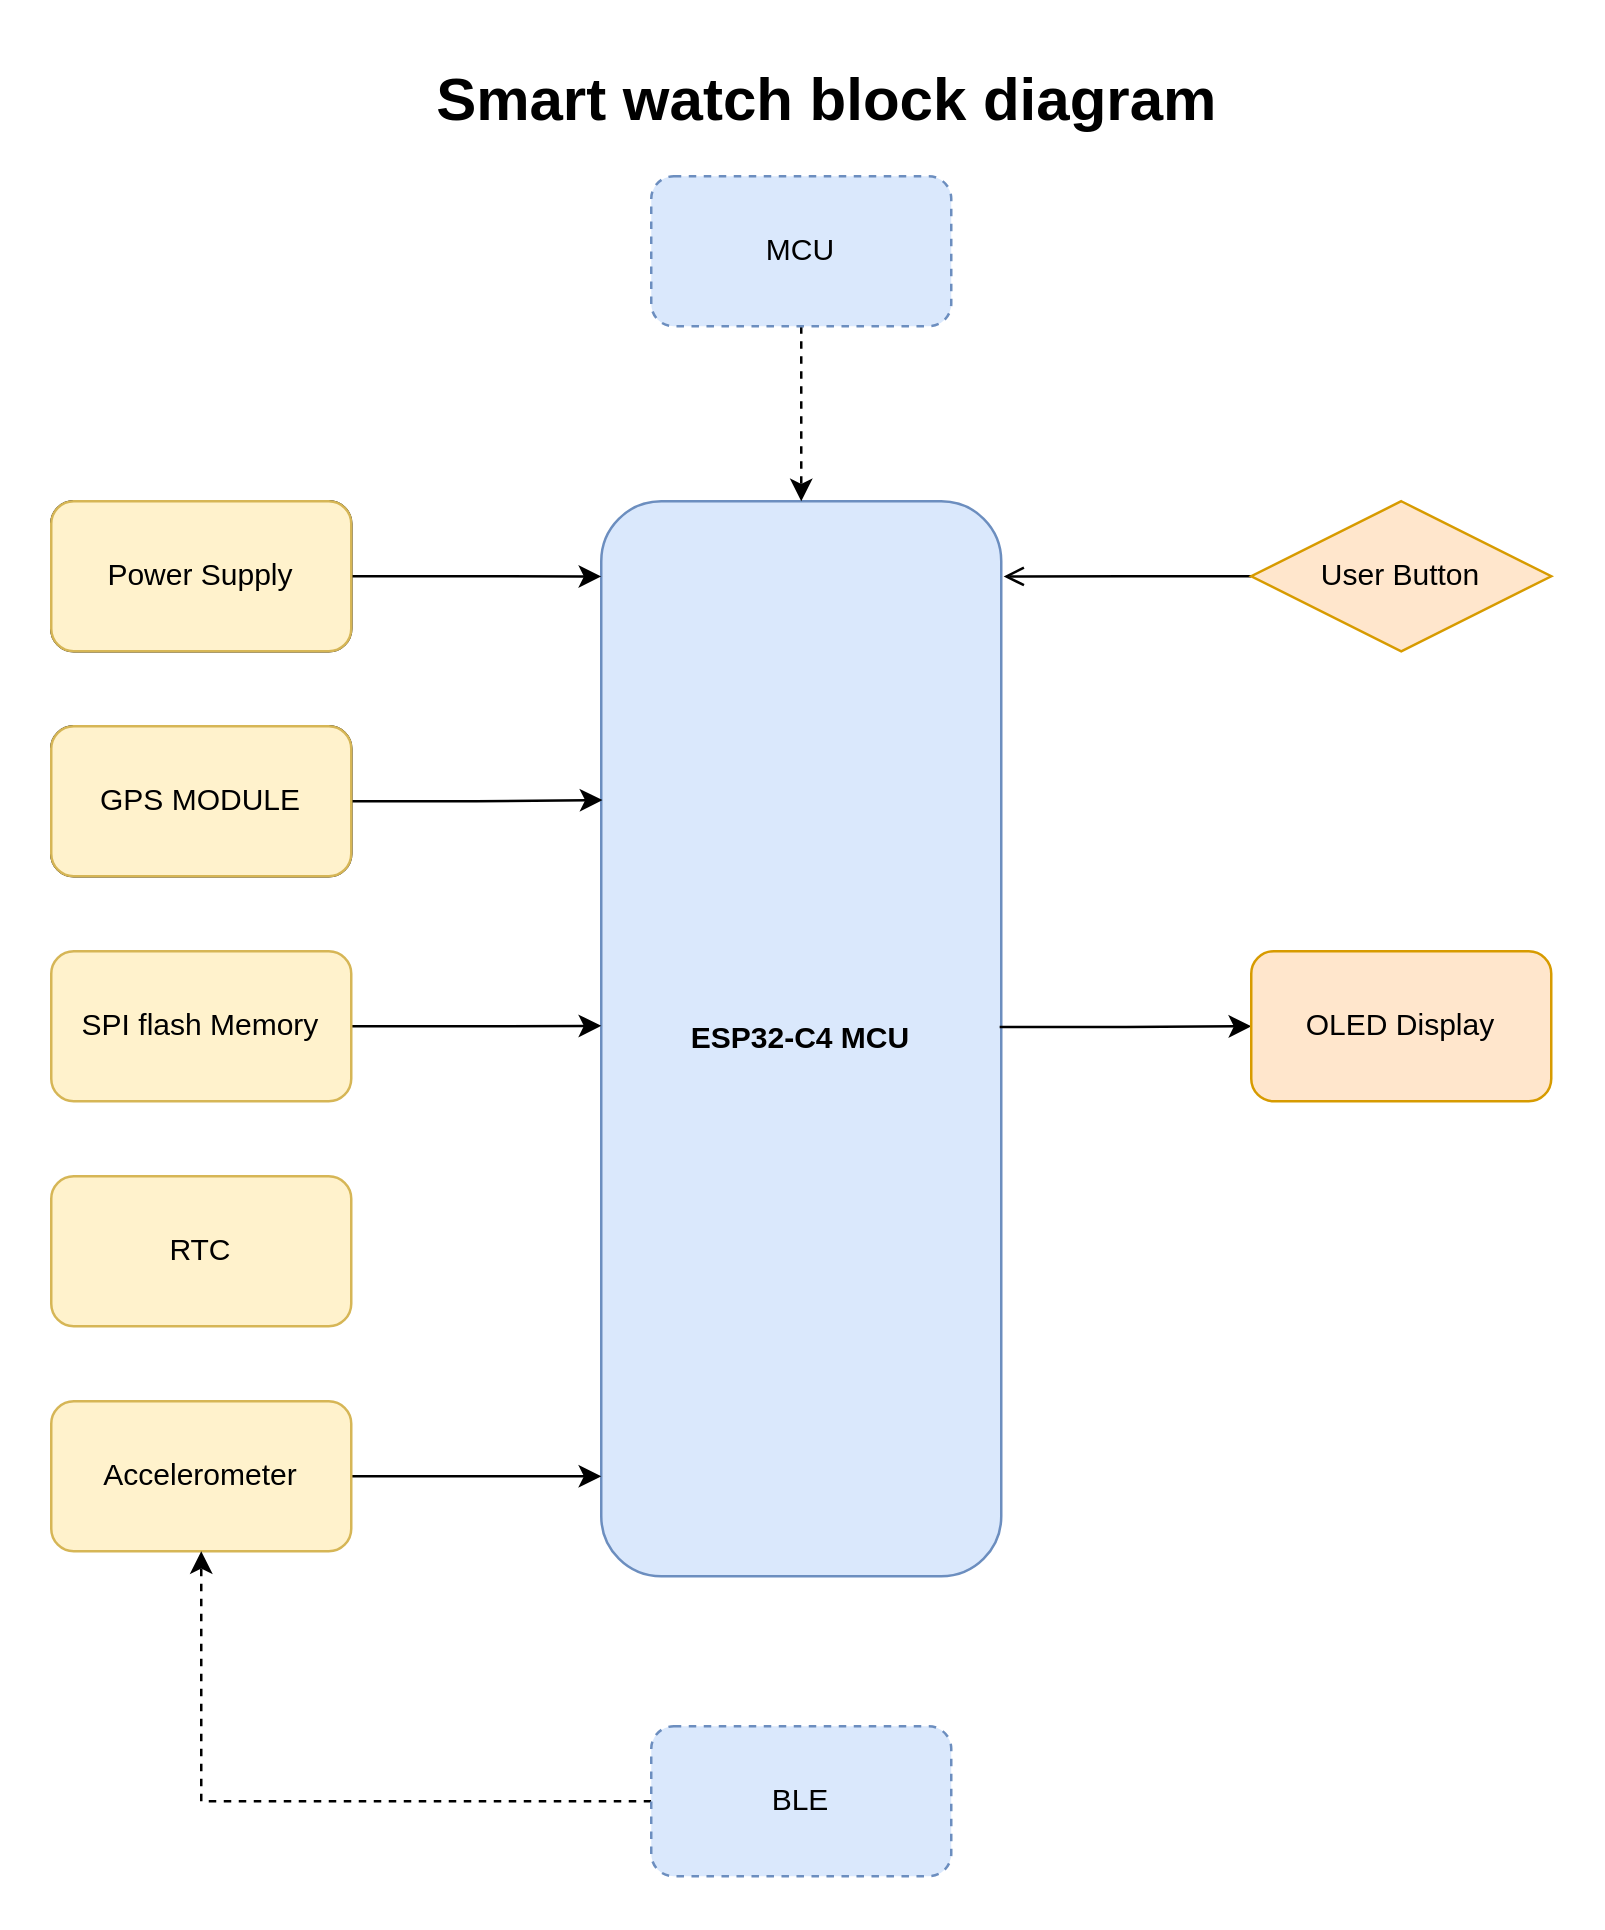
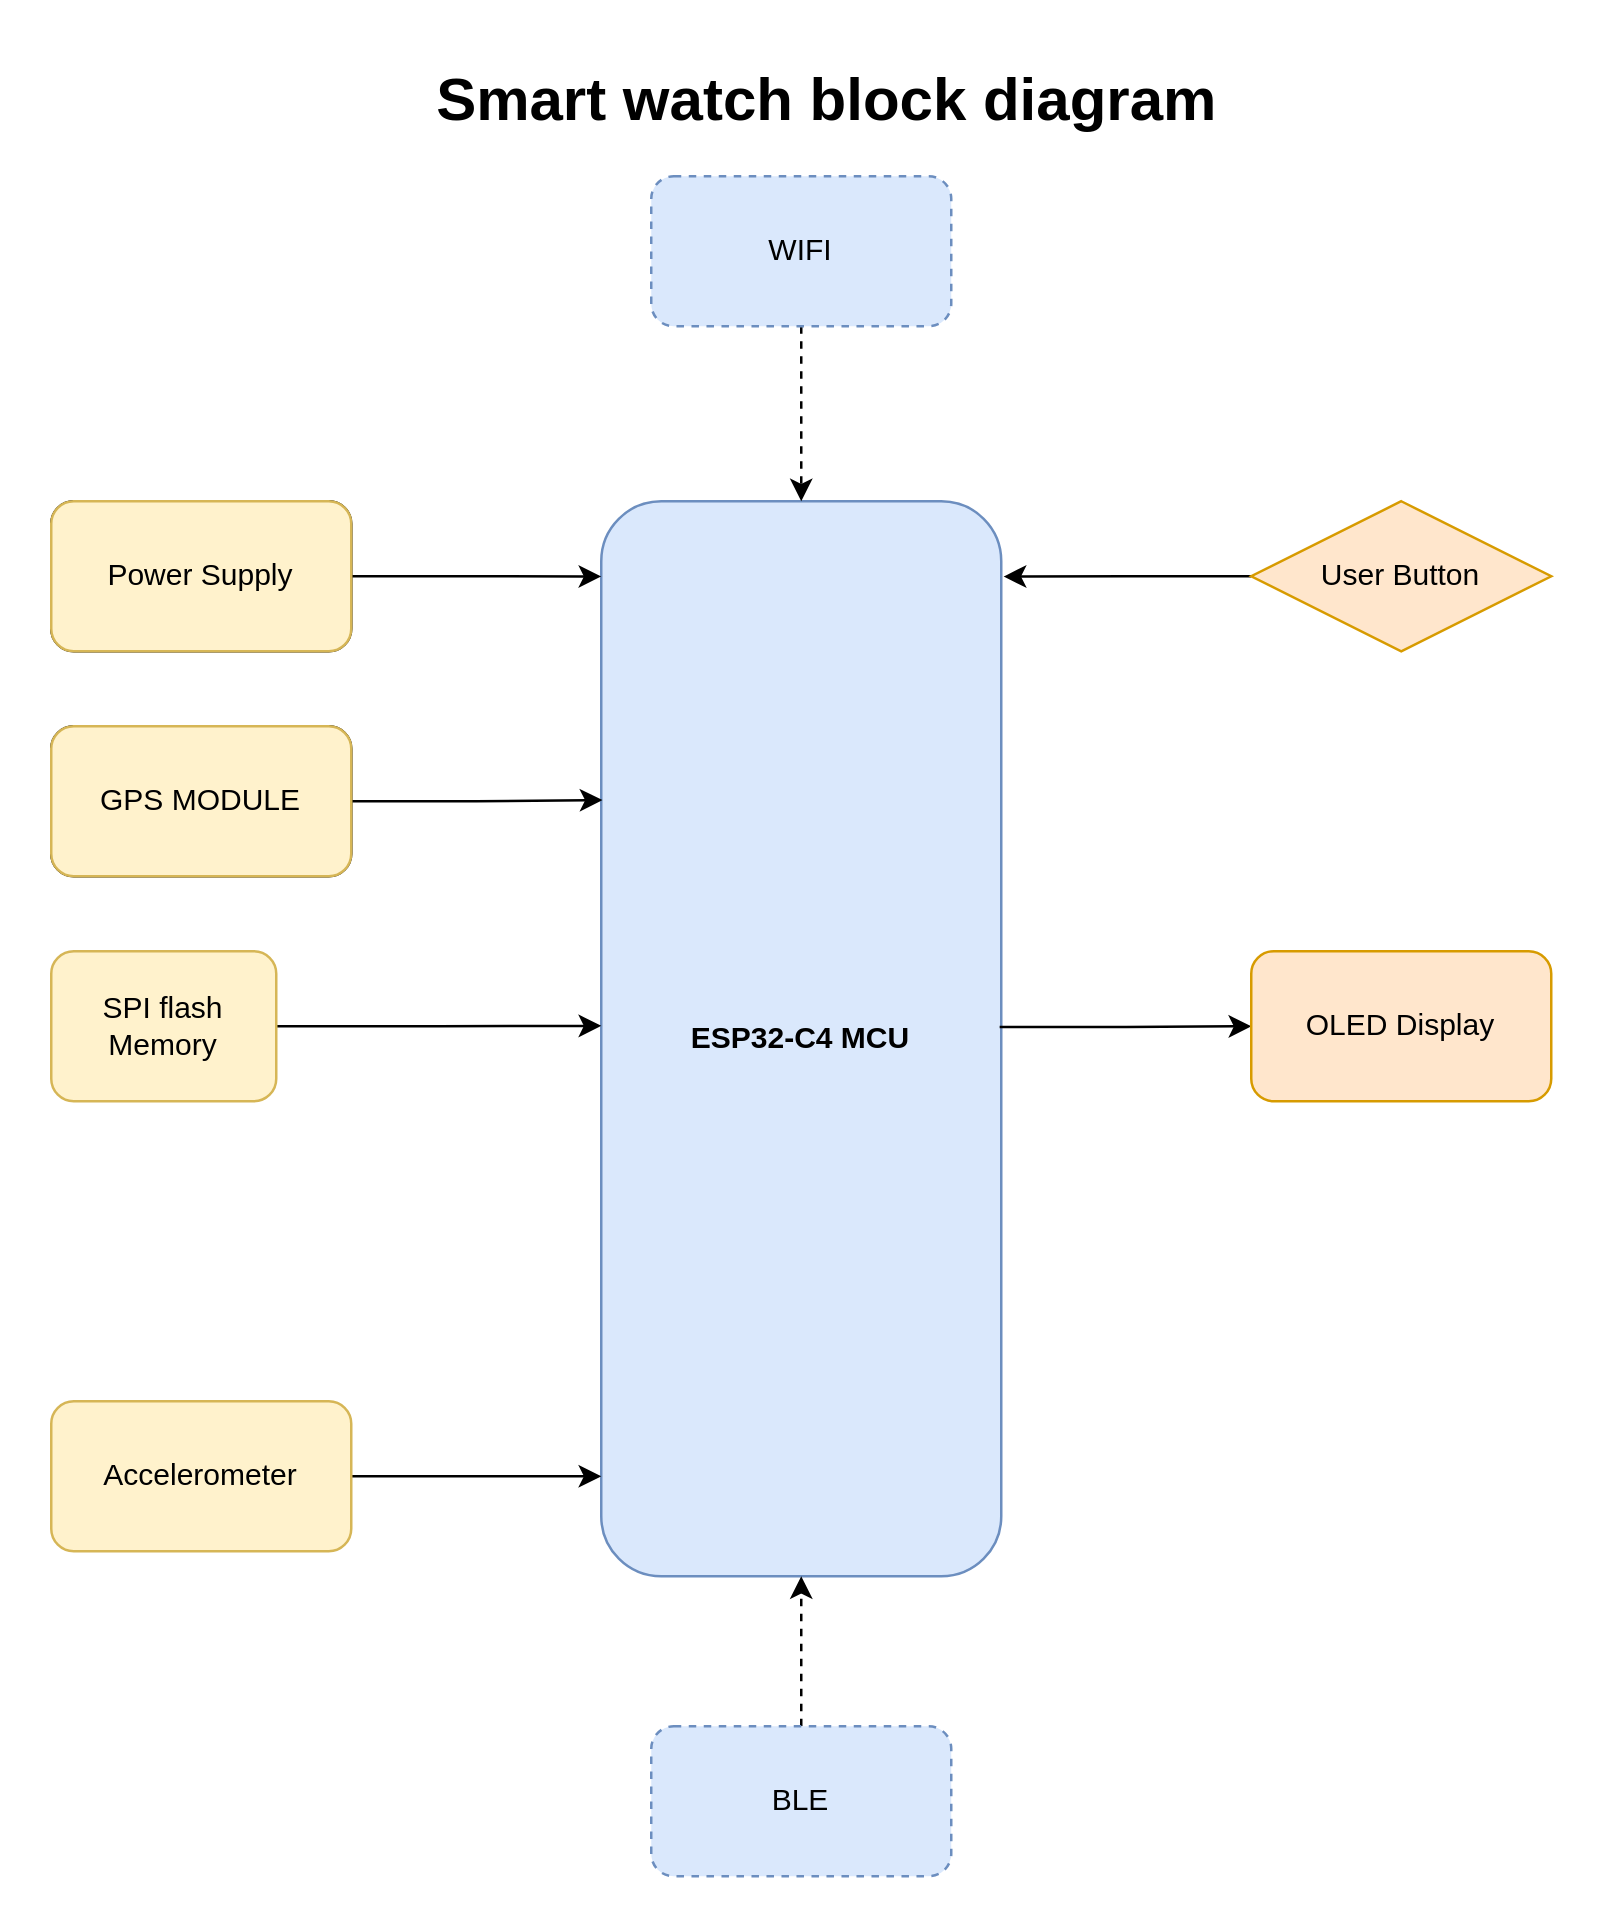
  <mxCell id="0" />
  <mxCell id="1" parent="0" />
  <mxCell id="2" value="&lt;b&gt;ESP32-C4 MCU&lt;/b&gt;" style="rounded=1;whiteSpace=wrap;html=1;fillColor=#dae8fc;strokeColor=#6c8ebf;" vertex="1" parent="1"><mxGeometry x="240" y="200" width="160" height="430" as="geometry" /></mxCell>
  <mxCell id="3" style="edgeStyle=orthogonalEdgeStyle;rounded=0;orthogonalLoop=1;jettySize=auto;html=1;entryX=0.003;entryY=0.278;entryDx=0;entryDy=0;entryPerimeter=0;" edge="1" parent="1" source="4" target="2"><mxGeometry relative="1" as="geometry" /></mxCell>
  <mxCell id="4" value="GPS MODULE" style="rounded=1;whiteSpace=wrap;html=1;" vertex="1" parent="1"><mxGeometry x="20" y="290" width="120" height="60" as="geometry" /></mxCell>
  <mxCell id="5" style="edgeStyle=orthogonalEdgeStyle;rounded=0;orthogonalLoop=1;jettySize=auto;html=1;entryX=0;entryY=0.488;entryDx=0;entryDy=0;entryPerimeter=0;" edge="1" parent="1" source="6" target="2"><mxGeometry relative="1" as="geometry"><mxPoint x="230" y="410" as="targetPoint" /></mxGeometry></mxCell>
- <mxCell id="6" value="SPI flash Memory" style="rounded=1;whiteSpace=wrap;html=1;fillColor=#fff2cc;strokeColor=#d6b656;" vertex="1" parent="1"><mxGeometry x="20" y="380" width="120" height="60" as="geometry" /></mxCell>
- <mxCell id="7" value="RTC" style="rounded=1;whiteSpace=wrap;html=1;fillColor=#fff2cc;strokeColor=#d6b656;" vertex="1" parent="1"><mxGeometry x="20" y="470" width="120" height="60" as="geometry" /></mxCell>
+ <mxCell id="6" value="SPI flash Memory" style="rounded=1;whiteSpace=wrap;html=1;fillColor=#fff2cc;strokeColor=#d6b656;" vertex="1" parent="1"><mxGeometry x="20" y="380" width="90" height="60" as="geometry" /></mxCell>
  <mxCell id="8" style="edgeStyle=orthogonalEdgeStyle;rounded=0;orthogonalLoop=1;jettySize=auto;html=1;entryX=0;entryY=0.07;entryDx=0;entryDy=0;entryPerimeter=0;" edge="1" parent="1" source="9" target="2"><mxGeometry relative="1" as="geometry"><mxPoint x="230" y="230" as="targetPoint" /></mxGeometry></mxCell>
  <mxCell id="9" value="Power Supply" style="rounded=1;whiteSpace=wrap;html=1;" vertex="1" parent="1"><mxGeometry x="20" y="200" width="120" height="60" as="geometry" /></mxCell>
  <mxCell id="10" style="edgeStyle=orthogonalEdgeStyle;rounded=0;orthogonalLoop=1;jettySize=auto;html=1;entryX=0;entryY=0.907;entryDx=0;entryDy=0;entryPerimeter=0;" edge="1" parent="1" source="11" target="2"><mxGeometry relative="1" as="geometry" /></mxCell>
  <mxCell id="11" value="Accelerometer&lt;br&gt;" style="rounded=1;whiteSpace=wrap;html=1;fillColor=#fff2cc;strokeColor=#d6b656;" vertex="1" parent="1"><mxGeometry x="20" y="560" width="120" height="60" as="geometry" /></mxCell>
  <mxCell id="12" style="edgeStyle=orthogonalEdgeStyle;rounded=0;orthogonalLoop=1;jettySize=auto;html=1;exitX=0.996;exitY=0.489;exitDx=0;exitDy=0;exitPerimeter=0;" edge="1" parent="1" source="2" target="13"><mxGeometry relative="1" as="geometry" /></mxCell>
  <mxCell id="13" value="OLED Display" style="rounded=1;whiteSpace=wrap;html=1;fillColor=#ffe6cc;strokeColor=#d79b00;" vertex="1" parent="1"><mxGeometry x="500" y="380" width="120" height="60" as="geometry" /></mxCell>
- <mxCell id="14" style="edgeStyle=orthogonalEdgeStyle;rounded=0;orthogonalLoop=1;jettySize=auto;html=1;dashed=1;" edge="1" parent="1" source="15" target="11"><mxGeometry relative="1" as="geometry" /></mxCell>
+ <mxCell id="14" style="edgeStyle=orthogonalEdgeStyle;rounded=0;orthogonalLoop=1;jettySize=auto;html=1;entryX=0.5;entryY=1;entryDx=0;entryDy=0;dashed=1;" edge="1" parent="1" source="15" target="2"><mxGeometry relative="1" as="geometry" /></mxCell>
  <mxCell id="15" value="BLE" style="rounded=1;whiteSpace=wrap;html=1;dashed=1;fillColor=#dae8fc;strokeColor=#6c8ebf;" vertex="1" parent="1"><mxGeometry x="260" y="690" width="120" height="60" as="geometry" /></mxCell>
  <mxCell id="16" style="edgeStyle=orthogonalEdgeStyle;rounded=0;orthogonalLoop=1;jettySize=auto;html=1;entryX=0.5;entryY=0;entryDx=0;entryDy=0;dashed=1;" edge="1" parent="1" source="17" target="2"><mxGeometry relative="1" as="geometry" /></mxCell>
- <mxCell id="17" value="MCU" style="rounded=1;whiteSpace=wrap;html=1;dashed=1;fillColor=#dae8fc;strokeColor=#6c8ebf;" vertex="1" parent="1"><mxGeometry x="260" y="70" width="120" height="60" as="geometry" /></mxCell>
+ <mxCell id="17" value="WIFI" style="rounded=1;whiteSpace=wrap;html=1;dashed=1;fillColor=#dae8fc;strokeColor=#6c8ebf;" vertex="1" parent="1"><mxGeometry x="260" y="70" width="120" height="60" as="geometry" /></mxCell>
  <mxCell id="18" value="Power Supply" style="rounded=1;whiteSpace=wrap;html=1;fillColor=#fff2cc;strokeColor=#d6b656;" vertex="1" parent="1"><mxGeometry x="20" y="200" width="120" height="60" as="geometry" /></mxCell>
  <mxCell id="19" value="GPS MODULE" style="rounded=1;whiteSpace=wrap;html=1;fillColor=#fff2cc;strokeColor=#d6b656;" vertex="1" parent="1"><mxGeometry x="20" y="290" width="120" height="60" as="geometry" /></mxCell>
- <mxCell id="20" style="edgeStyle=orthogonalEdgeStyle;rounded=0;orthogonalLoop=1;jettySize=auto;html=1;entryX=1.006;entryY=0.07;entryDx=0;entryDy=0;entryPerimeter=0;endArrow=open;" edge="1" parent="1" source="21" target="2"><mxGeometry relative="1" as="geometry" /></mxCell>
+ <mxCell id="20" style="edgeStyle=orthogonalEdgeStyle;rounded=0;orthogonalLoop=1;jettySize=auto;html=1;entryX=1.006;entryY=0.07;entryDx=0;entryDy=0;entryPerimeter=0;" edge="1" parent="1" source="21" target="2"><mxGeometry relative="1" as="geometry" /></mxCell>
  <mxCell id="21" value="User Button" style="rhombus;whiteSpace=wrap;html=1;fillColor=#ffe6cc;strokeColor=#d79b00;" vertex="1" parent="1"><mxGeometry x="500" y="200" width="120" height="60" as="geometry" /></mxCell>
  <mxCell id="22" value="Smart watch block diagram" style="text;strokeColor=none;fillColor=none;html=1;fontSize=24;fontStyle=1;verticalAlign=middle;align=center;" vertex="1" parent="1"><mxGeometry x="280" y="20" width="100" height="40" as="geometry" /></mxCell>
